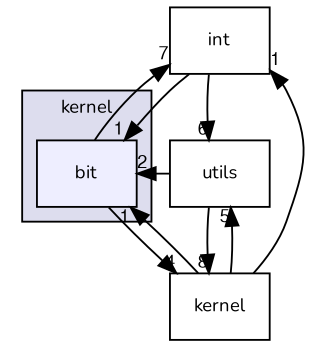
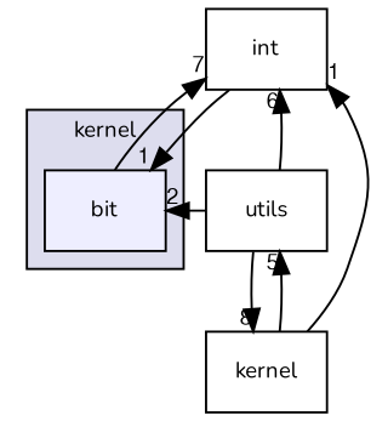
  digraph {
    compound=true
    fontname=Nunito
    node [fontname=Nunito fontsize=10 shape=box]
    edge [fontname=Nunito headlabel=1 labeldistance=1.5 labelfontname=FreeSans labelfontsize=10]
    n1 [fillcolor="#eeeeff" label=bit pencolor=black style=filled]
    n2 [label=int]
    n3 [label=kernel]
    n4 [label=utils]
    subgraph cluster_1 {
      bgcolor="#ddddee"
      fontsize=10
      label=kernel
      pencolor=black
      n1
    }
    n1 -> n2 [headlabel=7]
-   n1 -> n3 [headlabel=4]
    n2 -> n1
-   n2 -> n4 [headlabel=6]
-   n3 -> n1
+   n4 -> n2 [headlabel=6]
    n3 -> n2
    n3 -> n4 [headlabel=5]
    n4 -> n1 [headlabel=2]
    n4 -> n3 [headlabel=8]
  }
